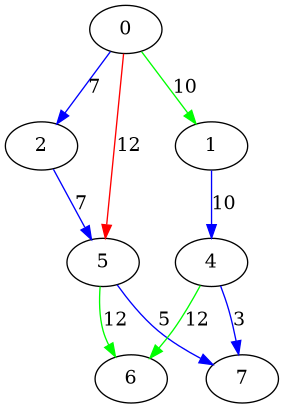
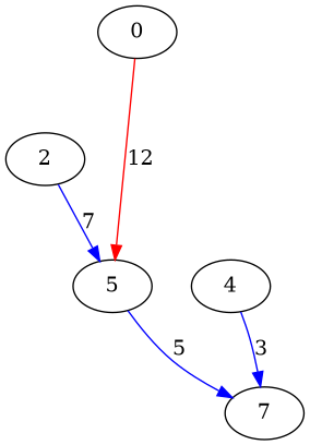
  digraph {
    edge [color=blue]
    0
-   1
    2
    5
    4
-   6
    7
-   0 -> 1 [color=green label=10]
-   0 -> 2 [label=7]
    0 -> 5 [color=red label=12]
-   1 -> 4 [label=10]
    2 -> 5 [label=7]
-   5 -> 6 [color=green label=12]
    5 -> 7 [label=5]
-   4 -> 6 [color=green label=12]
    4 -> 7 [label=3]
  }
